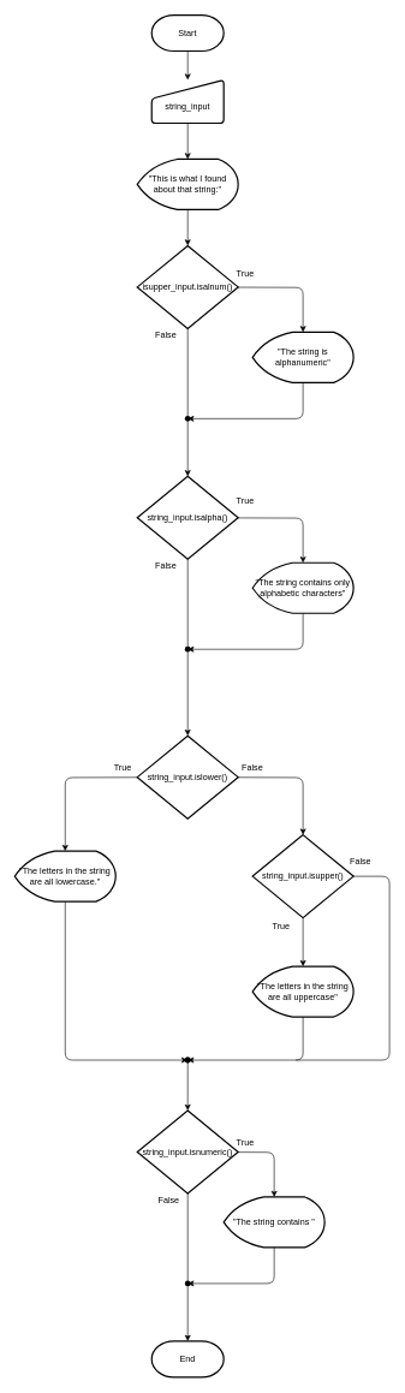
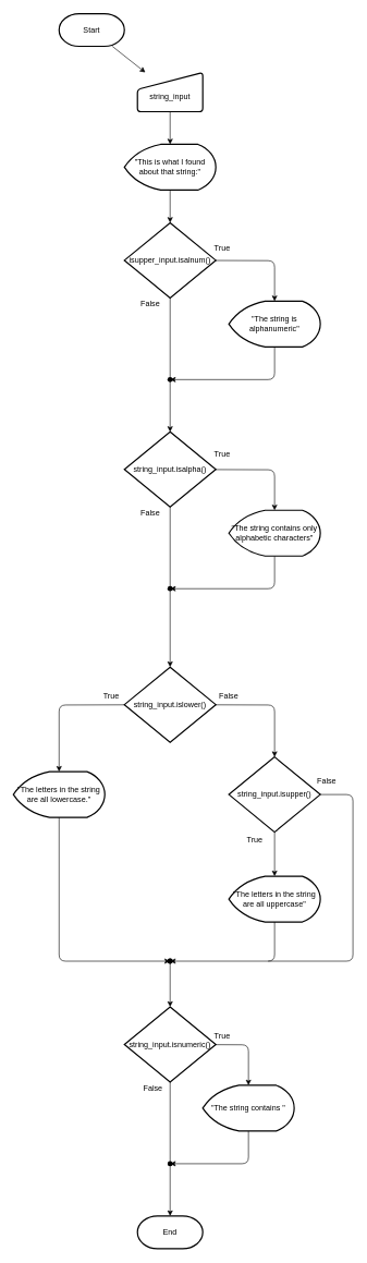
  <mxCell id="0" />
  <mxCell id="1" parent="0" />
  <mxCell id="2" value="" style="edgeStyle=none;html=1;" parent="1" source="3" target="5" edge="1"><mxGeometry relative="1" as="geometry" /></mxCell>
- <mxCell id="3" value="Start" style="strokeWidth=2;html=1;shape=mxgraph.flowchart.terminator;whiteSpace=wrap;" parent="1" vertex="1"><mxGeometry x="210" y="20" width="100" height="50" as="geometry" /></mxCell>
+ <mxCell id="3" value="Start" style="strokeWidth=2;html=1;shape=mxgraph.flowchart.terminator;whiteSpace=wrap;" parent="1" vertex="1"><mxGeometry x="90" y="20" width="100" height="50" as="geometry" /></mxCell>
  <mxCell id="4" value="" style="edgeStyle=none;html=1;" parent="1" source="5" target="7" edge="1"><mxGeometry relative="1" as="geometry" /></mxCell>
  <mxCell id="5" value="&lt;br&gt;string_input" style="html=1;strokeWidth=2;shape=manualInput;whiteSpace=wrap;rounded=1;size=26;arcSize=11;" parent="1" vertex="1"><mxGeometry x="210" y="110" width="100" height="60" as="geometry" /></mxCell>
  <mxCell id="6" value="" style="edgeStyle=none;html=1;" parent="1" source="7" target="10" edge="1"><mxGeometry relative="1" as="geometry" /></mxCell>
  <mxCell id="7" value="&quot;This is what I found about that string:&quot;" style="strokeWidth=2;html=1;shape=mxgraph.flowchart.display;whiteSpace=wrap;" parent="1" vertex="1"><mxGeometry x="190" y="220" width="140" height="70" as="geometry" /></mxCell>
  <mxCell id="8" value="" style="edgeStyle=none;html=1;" parent="1" source="10" target="12" edge="1"><mxGeometry relative="1" as="geometry"><Array as="points"><mxPoint x="420" y="398" /></Array></mxGeometry></mxCell>
  <mxCell id="9" value="" style="edgeStyle=none;html=1;startArrow=none;entryX=0.5;entryY=0;entryDx=0;entryDy=0;" parent="1" source="15" target="19" edge="1"><mxGeometry relative="1" as="geometry"><mxPoint x="260" y="670" as="targetPoint" /></mxGeometry></mxCell>
  <mxCell id="10" value="isupper_input.isalnum()" style="rhombus;whiteSpace=wrap;html=1;strokeWidth=2;" parent="1" vertex="1"><mxGeometry x="190" y="340" width="140" height="115" as="geometry" /></mxCell>
  <mxCell id="11" value="" style="edgeStyle=none;html=1;" parent="1" source="12" target="15" edge="1"><mxGeometry relative="1" as="geometry"><Array as="points"><mxPoint x="420" y="580" /></Array></mxGeometry></mxCell>
  <mxCell id="12" value="&quot;The string is alphanumeric&quot;" style="strokeWidth=2;html=1;shape=mxgraph.flowchart.display;whiteSpace=wrap;" parent="1" vertex="1"><mxGeometry x="350" y="460" width="140" height="70" as="geometry" /></mxCell>
  <mxCell id="13" value="True" style="text;html=1;strokeColor=none;fillColor=none;align=center;verticalAlign=middle;whiteSpace=wrap;rounded=0;" parent="1" vertex="1"><mxGeometry x="310" y="364" width="60" height="30" as="geometry" /></mxCell>
  <mxCell id="14" value="False" style="text;html=1;strokeColor=none;fillColor=none;align=center;verticalAlign=middle;whiteSpace=wrap;rounded=0;" parent="1" vertex="1"><mxGeometry x="200" y="450" width="60" height="30" as="geometry" /></mxCell>
  <mxCell id="15" value="" style="shape=waypoint;sketch=0;size=6;pointerEvents=1;points=[];fillColor=default;resizable=0;rotatable=0;perimeter=centerPerimeter;snapToPoint=1;strokeWidth=2;" parent="1" vertex="1"><mxGeometry x="240" y="560" width="40" height="40" as="geometry" /></mxCell>
  <mxCell id="16" value="" style="edgeStyle=none;html=1;endArrow=none;" parent="1" source="10" target="15" edge="1"><mxGeometry relative="1" as="geometry"><mxPoint x="260" y="455" as="sourcePoint" /><mxPoint x="260" y="640" as="targetPoint" /></mxGeometry></mxCell>
  <mxCell id="17" value="" style="edgeStyle=none;html=1;" parent="1" source="19" target="21" edge="1"><mxGeometry relative="1" as="geometry"><Array as="points"><mxPoint x="420" y="718" /></Array></mxGeometry></mxCell>
  <mxCell id="18" value="" style="edgeStyle=none;html=1;startArrow=none;" parent="1" source="26" target="25" edge="1"><mxGeometry relative="1" as="geometry" /></mxCell>
  <mxCell id="19" value="string_input.isalpha()" style="rhombus;whiteSpace=wrap;html=1;strokeWidth=2;" parent="1" vertex="1"><mxGeometry x="190" y="660" width="140" height="115" as="geometry" /></mxCell>
  <mxCell id="20" value="" style="edgeStyle=none;html=1;" parent="1" source="21" target="26" edge="1"><mxGeometry relative="1" as="geometry"><Array as="points"><mxPoint x="420" y="900" /></Array></mxGeometry></mxCell>
  <mxCell id="21" value="&quot;The string contains only alphabetic characters&quot;" style="strokeWidth=2;html=1;shape=mxgraph.flowchart.display;whiteSpace=wrap;" parent="1" vertex="1"><mxGeometry x="350" y="780" width="140" height="70" as="geometry" /></mxCell>
  <mxCell id="22" value="True" style="text;html=1;strokeColor=none;fillColor=none;align=center;verticalAlign=middle;whiteSpace=wrap;rounded=0;" parent="1" vertex="1"><mxGeometry x="310" y="680" width="60" height="30" as="geometry" /></mxCell>
  <mxCell id="23" value="" style="edgeStyle=none;html=1;" parent="1" source="25" target="30" edge="1"><mxGeometry relative="1" as="geometry"><Array as="points"><mxPoint x="90" y="1078" /></Array></mxGeometry></mxCell>
  <mxCell id="24" value="" style="edgeStyle=none;html=1;" parent="1" source="25" target="33" edge="1"><mxGeometry relative="1" as="geometry"><Array as="points"><mxPoint x="420" y="1078" /></Array></mxGeometry></mxCell>
  <mxCell id="25" value="string_input.islower()" style="rhombus;whiteSpace=wrap;html=1;strokeWidth=2;" parent="1" vertex="1"><mxGeometry x="190" y="1020" width="140" height="115" as="geometry" /></mxCell>
  <mxCell id="26" value="" style="shape=waypoint;sketch=0;size=6;pointerEvents=1;points=[];fillColor=default;resizable=0;rotatable=0;perimeter=centerPerimeter;snapToPoint=1;strokeWidth=2;" parent="1" vertex="1"><mxGeometry x="240" y="880" width="40" height="40" as="geometry" /></mxCell>
  <mxCell id="27" value="" style="edgeStyle=none;html=1;endArrow=none;" parent="1" source="19" target="26" edge="1"><mxGeometry relative="1" as="geometry"><mxPoint x="260" y="775" as="sourcePoint" /><mxPoint x="260" y="1020" as="targetPoint" /></mxGeometry></mxCell>
  <mxCell id="28" value="False" style="text;html=1;strokeColor=none;fillColor=none;align=center;verticalAlign=middle;whiteSpace=wrap;rounded=0;" parent="1" vertex="1"><mxGeometry x="200" y="770" width="60" height="30" as="geometry" /></mxCell>
  <mxCell id="29" value="" style="edgeStyle=none;html=1;" parent="1" source="30" target="38" edge="1"><mxGeometry relative="1" as="geometry"><Array as="points"><mxPoint x="90" y="1470" /></Array></mxGeometry></mxCell>
  <mxCell id="30" value="&quot;The letters in the string are all lowercase.&quot;" style="strokeWidth=2;html=1;shape=mxgraph.flowchart.display;whiteSpace=wrap;" parent="1" vertex="1"><mxGeometry x="20" y="1180" width="140" height="70" as="geometry" /></mxCell>
  <mxCell id="31" value="True" style="text;html=1;strokeColor=none;fillColor=none;align=center;verticalAlign=middle;whiteSpace=wrap;rounded=0;" parent="1" vertex="1"><mxGeometry x="140" y="1050" width="60" height="30" as="geometry" /></mxCell>
  <mxCell id="32" value="" style="edgeStyle=none;html=1;" parent="1" source="33" target="36" edge="1"><mxGeometry relative="1" as="geometry" /></mxCell>
  <mxCell id="33" value="string_input.isupper()" style="rhombus;whiteSpace=wrap;html=1;strokeWidth=2;" parent="1" vertex="1"><mxGeometry x="350" y="1157.5" width="140" height="115" as="geometry" /></mxCell>
  <mxCell id="34" value="False" style="text;html=1;strokeColor=none;fillColor=none;align=center;verticalAlign=middle;whiteSpace=wrap;rounded=0;" parent="1" vertex="1"><mxGeometry x="320" y="1050" width="60" height="30" as="geometry" /></mxCell>
  <mxCell id="35" value="" style="edgeStyle=none;html=1;" parent="1" source="36" target="40" edge="1"><mxGeometry relative="1" as="geometry"><Array as="points"><mxPoint x="420" y="1470" /></Array></mxGeometry></mxCell>
  <mxCell id="36" value="&quot;The letters in the string are all uppercase&quot;" style="strokeWidth=2;html=1;shape=mxgraph.flowchart.display;whiteSpace=wrap;" parent="1" vertex="1"><mxGeometry x="350" y="1340" width="140" height="70" as="geometry" /></mxCell>
  <mxCell id="37" value="True" style="text;html=1;strokeColor=none;fillColor=none;align=center;verticalAlign=middle;whiteSpace=wrap;rounded=0;" parent="1" vertex="1"><mxGeometry x="360" y="1270" width="60" height="30" as="geometry" /></mxCell>
  <mxCell id="38" value="" style="shape=waypoint;sketch=0;size=6;pointerEvents=1;points=[];fillColor=default;resizable=0;rotatable=0;perimeter=centerPerimeter;snapToPoint=1;strokeWidth=2;" parent="1" vertex="1"><mxGeometry x="240" y="1450" width="40" height="40" as="geometry" /></mxCell>
  <mxCell id="39" value="" style="edgeStyle=none;html=1;" parent="1" source="40" target="45" edge="1"><mxGeometry relative="1" as="geometry" /></mxCell>
  <mxCell id="40" value="" style="shape=waypoint;sketch=0;size=6;pointerEvents=1;points=[];fillColor=default;resizable=0;rotatable=0;perimeter=centerPerimeter;snapToPoint=1;strokeWidth=2;" parent="1" vertex="1"><mxGeometry x="240" y="1450" width="40" height="40" as="geometry" /></mxCell>
  <mxCell id="41" value="" style="endArrow=none;html=1;entryX=1;entryY=0.5;entryDx=0;entryDy=0;" parent="1" target="33" edge="1"><mxGeometry width="50" height="50" relative="1" as="geometry"><mxPoint x="410" y="1470" as="sourcePoint" /><mxPoint x="450" y="1400" as="targetPoint" /><Array as="points"><mxPoint x="540" y="1470" /><mxPoint x="540" y="1215" /></Array></mxGeometry></mxCell>
  <mxCell id="42" value="False" style="text;html=1;strokeColor=none;fillColor=none;align=center;verticalAlign=middle;whiteSpace=wrap;rounded=0;" parent="1" vertex="1"><mxGeometry x="470" y="1180" width="60" height="30" as="geometry" /></mxCell>
  <mxCell id="43" value="" style="edgeStyle=none;html=1;" parent="1" source="45" target="47" edge="1"><mxGeometry relative="1" as="geometry"><Array as="points"><mxPoint x="380" y="1598" /></Array></mxGeometry></mxCell>
  <mxCell id="44" value="" style="edgeStyle=none;html=1;startArrow=none;" parent="1" source="50" target="49" edge="1"><mxGeometry relative="1" as="geometry" /></mxCell>
  <mxCell id="45" value="string_input.isnumeric()" style="rhombus;whiteSpace=wrap;html=1;strokeWidth=2;" parent="1" vertex="1"><mxGeometry x="190" y="1540" width="140" height="115" as="geometry" /></mxCell>
  <mxCell id="46" value="" style="edgeStyle=none;html=1;" parent="1" source="47" target="50" edge="1"><mxGeometry relative="1" as="geometry"><Array as="points"><mxPoint x="380" y="1780" /></Array></mxGeometry></mxCell>
  <mxCell id="47" value="&quot;The string contains &quot;" style="strokeWidth=2;html=1;shape=mxgraph.flowchart.display;whiteSpace=wrap;" parent="1" vertex="1"><mxGeometry x="310" y="1660" width="140" height="70" as="geometry" /></mxCell>
  <mxCell id="48" value="True" style="text;html=1;strokeColor=none;fillColor=none;align=center;verticalAlign=middle;whiteSpace=wrap;rounded=0;" parent="1" vertex="1"><mxGeometry x="310" y="1570" width="60" height="30" as="geometry" /></mxCell>
  <mxCell id="49" value="End" style="strokeWidth=2;html=1;shape=mxgraph.flowchart.terminator;whiteSpace=wrap;" parent="1" vertex="1"><mxGeometry x="210" y="1860" width="100" height="50" as="geometry" /></mxCell>
  <mxCell id="50" value="" style="shape=waypoint;sketch=0;size=6;pointerEvents=1;points=[];fillColor=default;resizable=0;rotatable=0;perimeter=centerPerimeter;snapToPoint=1;strokeWidth=2;" parent="1" vertex="1"><mxGeometry x="240" y="1760" width="40" height="40" as="geometry" /></mxCell>
  <mxCell id="51" value="" style="edgeStyle=none;html=1;endArrow=none;" parent="1" source="45" target="50" edge="1"><mxGeometry relative="1" as="geometry"><mxPoint x="260" y="1655" as="sourcePoint" /><mxPoint x="260" y="1860" as="targetPoint" /></mxGeometry></mxCell>
  <mxCell id="52" value="False" style="text;html=1;strokeColor=none;fillColor=none;align=center;verticalAlign=middle;whiteSpace=wrap;rounded=0;" parent="1" vertex="1"><mxGeometry x="204" y="1650" width="60" height="30" as="geometry" /></mxCell>
